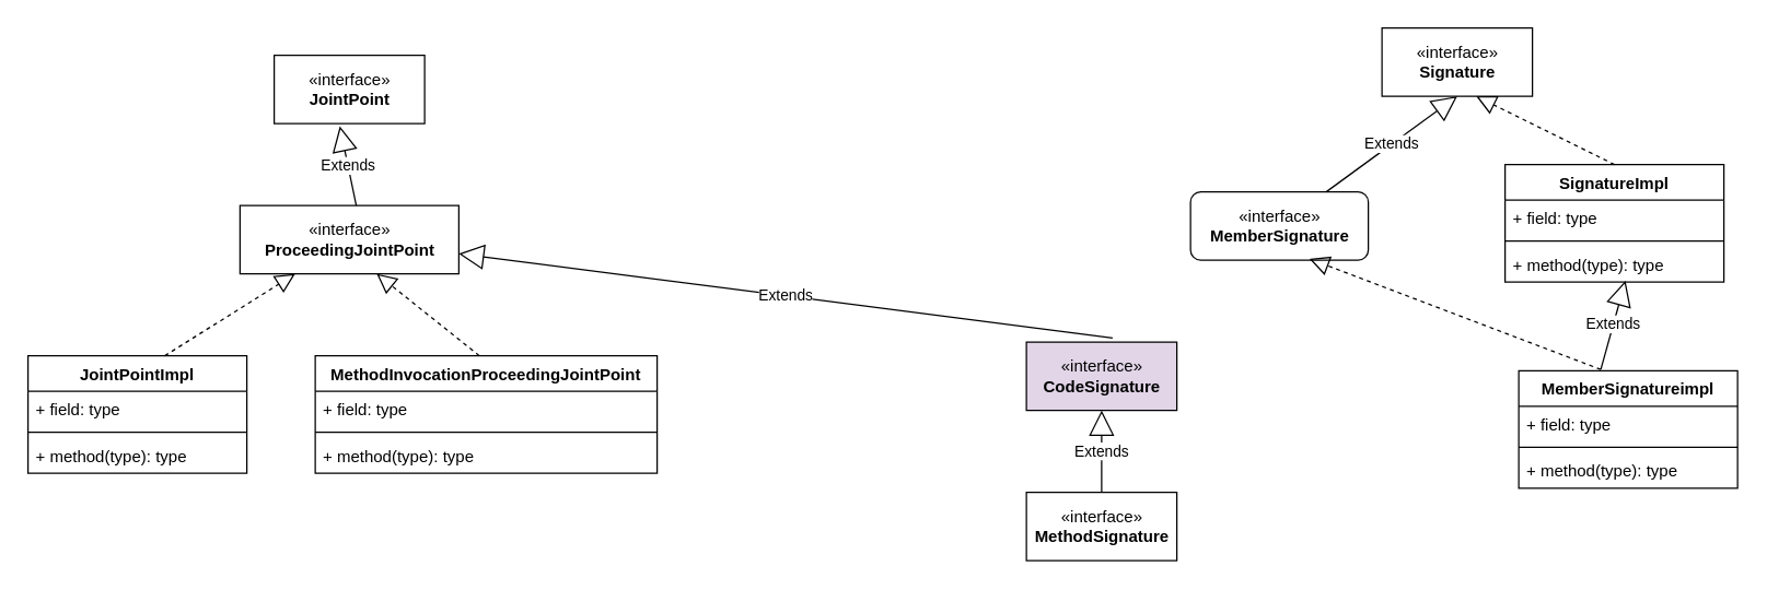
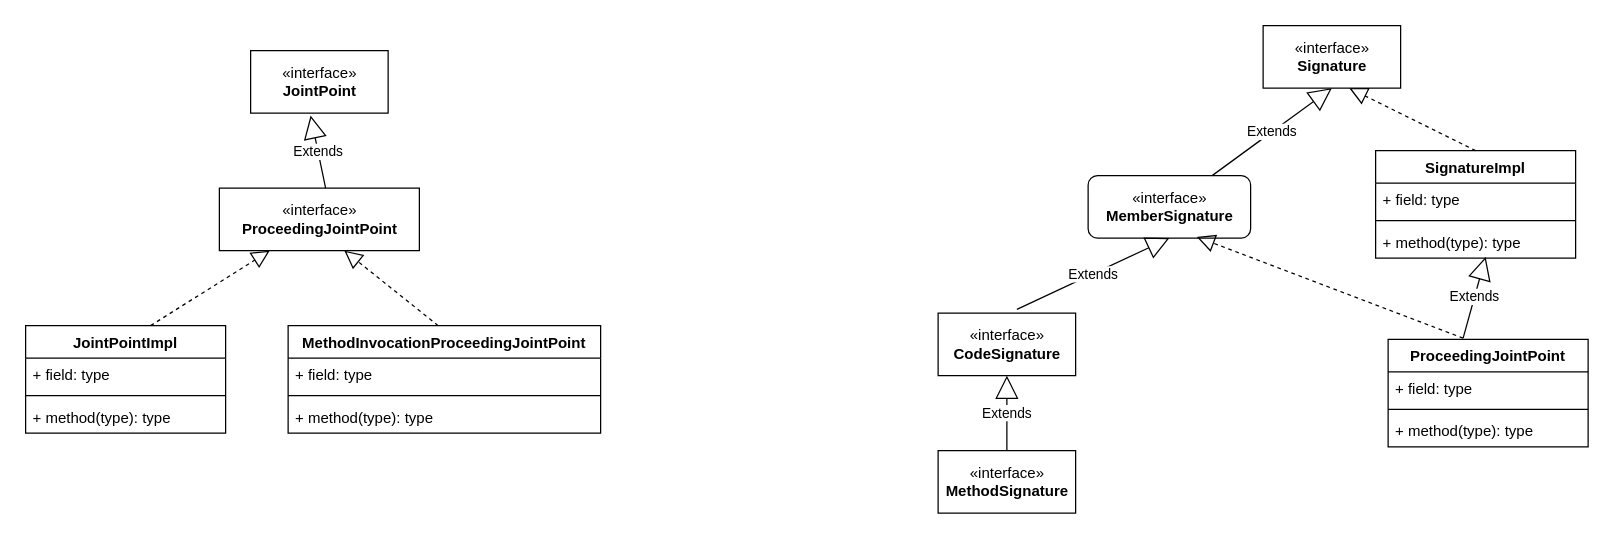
  <mxCell id="0" />
  <mxCell id="1" parent="0" />
  <mxCell id="2" value="«interface»&lt;br&gt;&lt;b&gt;JointPoint&lt;/b&gt;" style="html=1;" parent="1" vertex="1"><mxGeometry x="200" y="40" width="110" height="50" as="geometry" /></mxCell>
  <mxCell id="3" value="«interface»&lt;br&gt;&lt;b&gt;ProceedingJointPoint&lt;/b&gt;" style="html=1;" parent="1" vertex="1"><mxGeometry x="175" y="150" width="160" height="50" as="geometry" /></mxCell>
  <mxCell id="4" value="Extends" style="endArrow=block;endSize=16;endFill=0;html=1;entryX=0.436;entryY=1.04;entryDx=0;entryDy=0;entryPerimeter=0;" parent="1" target="2" edge="1"><mxGeometry width="160" relative="1" as="geometry"><mxPoint x="260" y="150" as="sourcePoint" /><mxPoint x="420" y="150" as="targetPoint" /></mxGeometry></mxCell>
  <mxCell id="5" value="«interface»&lt;br&gt;&lt;b&gt;Signature&lt;/b&gt;" style="html=1;" parent="1" vertex="1"><mxGeometry x="1010" y="20" width="110" height="50" as="geometry" /></mxCell>
  <mxCell id="6" value="«interface»&lt;br&gt;&lt;b&gt;MemberSignature&lt;/b&gt;" style="html=1;rounded=1;" parent="1" vertex="1"><mxGeometry x="870" y="140" width="130" height="50" as="geometry" /></mxCell>
  <mxCell id="7" value="Extends" style="endArrow=block;endSize=16;endFill=0;html=1;entryX=0.5;entryY=1;entryDx=0;entryDy=0;" parent="1" target="5" edge="1" source="6"><mxGeometry width="160" relative="1" as="geometry"><mxPoint x="800" y="150" as="sourcePoint" /><mxPoint x="960" y="150" as="targetPoint" /></mxGeometry></mxCell>
- <mxCell id="8" value="«interface»&lt;br&gt;&lt;b&gt;CodeSignature&lt;/b&gt;" style="html=1;fillColor=#e1d5e7;" parent="1" vertex="1"><mxGeometry x="750" y="250" width="110" height="50" as="geometry" /></mxCell>
- <mxCell id="9" value="Extends" style="endArrow=block;endSize=16;endFill=0;html=1;exitX=0.573;exitY=-0.06;exitDx=0;exitDy=0;exitPerimeter=0;" parent="1" source="8" target="3" edge="1"><mxGeometry width="160" relative="1" as="geometry"><mxPoint x="800" y="270" as="sourcePoint" /><mxPoint x="960" y="270" as="targetPoint" /></mxGeometry></mxCell>
+ <mxCell id="8" value="«interface»&lt;br&gt;&lt;b&gt;CodeSignature&lt;/b&gt;" style="html=1;" parent="1" vertex="1"><mxGeometry x="750" y="250" width="110" height="50" as="geometry" /></mxCell>
+ <mxCell id="9" value="Extends" style="endArrow=block;endSize=16;endFill=0;html=1;entryX=0.5;entryY=1;entryDx=0;entryDy=0;exitX=0.573;exitY=-0.06;exitDx=0;exitDy=0;exitPerimeter=0;" parent="1" source="8" target="6" edge="1"><mxGeometry width="160" relative="1" as="geometry"><mxPoint x="800" y="270" as="sourcePoint" /><mxPoint x="960" y="270" as="targetPoint" /></mxGeometry></mxCell>
  <mxCell id="10" value="«interface»&lt;br&gt;&lt;b&gt;MethodSignature&lt;/b&gt;" style="html=1;" parent="1" vertex="1"><mxGeometry x="750" y="360" width="110" height="50" as="geometry" /></mxCell>
  <mxCell id="11" value="Extends" style="endArrow=block;endSize=16;endFill=0;html=1;entryX=0.5;entryY=1;entryDx=0;entryDy=0;exitX=0.5;exitY=0;exitDx=0;exitDy=0;" parent="1" source="10" target="8" edge="1"><mxGeometry width="160" relative="1" as="geometry"><mxPoint x="800" y="350" as="sourcePoint" /><mxPoint x="960" y="350" as="targetPoint" /></mxGeometry></mxCell>
  <mxCell id="12" value="JointPointImpl" style="swimlane;fontStyle=1;align=center;verticalAlign=top;childLayout=stackLayout;horizontal=1;startSize=26;horizontalStack=0;resizeParent=1;resizeParentMax=0;resizeLast=0;collapsible=1;marginBottom=0;" parent="1" vertex="1"><mxGeometry x="20" y="260" width="160" height="86" as="geometry" /></mxCell>
  <mxCell id="13" value="" style="endArrow=block;dashed=1;endFill=0;endSize=12;html=1;" parent="12" target="3" edge="1"><mxGeometry width="160" relative="1" as="geometry"><mxPoint x="100" as="sourcePoint" /><mxPoint x="260" as="targetPoint" /></mxGeometry></mxCell>
  <mxCell id="14" value="+ field: type" style="text;strokeColor=none;fillColor=none;align=left;verticalAlign=top;spacingLeft=4;spacingRight=4;overflow=hidden;rotatable=0;points=[[0,0.5],[1,0.5]];portConstraint=eastwest;" parent="12" vertex="1"><mxGeometry y="26" width="160" height="26" as="geometry" /></mxCell>
  <mxCell id="15" value="" style="line;strokeWidth=1;fillColor=none;align=left;verticalAlign=middle;spacingTop=-1;spacingLeft=3;spacingRight=3;rotatable=0;labelPosition=right;points=[];portConstraint=eastwest;" parent="12" vertex="1"><mxGeometry y="52" width="160" height="8" as="geometry" /></mxCell>
  <mxCell id="16" value="+ method(type): type" style="text;strokeColor=none;fillColor=none;align=left;verticalAlign=top;spacingLeft=4;spacingRight=4;overflow=hidden;rotatable=0;points=[[0,0.5],[1,0.5]];portConstraint=eastwest;" parent="12" vertex="1"><mxGeometry y="60" width="160" height="26" as="geometry" /></mxCell>
  <mxCell id="17" value="MethodInvocationProceedingJointPoint" style="swimlane;fontStyle=1;align=center;verticalAlign=top;childLayout=stackLayout;horizontal=1;startSize=26;horizontalStack=0;resizeParent=1;resizeParentMax=0;resizeLast=0;collapsible=1;marginBottom=0;" parent="1" vertex="1"><mxGeometry x="230" y="260" width="250" height="86" as="geometry" /></mxCell>
  <mxCell id="18" value="" style="endArrow=block;dashed=1;endFill=0;endSize=12;html=1;entryX=0.625;entryY=1;entryDx=0;entryDy=0;entryPerimeter=0;" parent="17" target="3" edge="1"><mxGeometry width="160" relative="1" as="geometry"><mxPoint x="120" as="sourcePoint" /><mxPoint x="280" as="targetPoint" /></mxGeometry></mxCell>
  <mxCell id="19" value="+ field: type" style="text;strokeColor=none;fillColor=none;align=left;verticalAlign=top;spacingLeft=4;spacingRight=4;overflow=hidden;rotatable=0;points=[[0,0.5],[1,0.5]];portConstraint=eastwest;" parent="17" vertex="1"><mxGeometry y="26" width="250" height="26" as="geometry" /></mxCell>
  <mxCell id="20" value="" style="line;strokeWidth=1;fillColor=none;align=left;verticalAlign=middle;spacingTop=-1;spacingLeft=3;spacingRight=3;rotatable=0;labelPosition=right;points=[];portConstraint=eastwest;" parent="17" vertex="1"><mxGeometry y="52" width="250" height="8" as="geometry" /></mxCell>
  <mxCell id="21" value="+ method(type): type" style="text;strokeColor=none;fillColor=none;align=left;verticalAlign=top;spacingLeft=4;spacingRight=4;overflow=hidden;rotatable=0;points=[[0,0.5],[1,0.5]];portConstraint=eastwest;" parent="17" vertex="1"><mxGeometry y="60" width="250" height="26" as="geometry" /></mxCell>
  <mxCell id="22" value="SignatureImpl" style="swimlane;fontStyle=1;align=center;verticalAlign=top;childLayout=stackLayout;horizontal=1;startSize=26;horizontalStack=0;resizeParent=1;resizeParentMax=0;resizeLast=0;collapsible=1;marginBottom=0;" vertex="1" parent="1"><mxGeometry x="1100" y="120" width="160" height="86" as="geometry" /></mxCell>
  <mxCell id="23" value="" style="endArrow=block;dashed=1;endFill=0;endSize=12;html=1;entryX=0.627;entryY=1;entryDx=0;entryDy=0;entryPerimeter=0;" edge="1" parent="22" target="5"><mxGeometry width="160" relative="1" as="geometry"><mxPoint x="80" as="sourcePoint" /><mxPoint x="240" as="targetPoint" /></mxGeometry></mxCell>
  <mxCell id="24" value="+ field: type" style="text;strokeColor=none;fillColor=none;align=left;verticalAlign=top;spacingLeft=4;spacingRight=4;overflow=hidden;rotatable=0;points=[[0,0.5],[1,0.5]];portConstraint=eastwest;" vertex="1" parent="22"><mxGeometry y="26" width="160" height="26" as="geometry" /></mxCell>
  <mxCell id="25" value="" style="line;strokeWidth=1;fillColor=none;align=left;verticalAlign=middle;spacingTop=-1;spacingLeft=3;spacingRight=3;rotatable=0;labelPosition=right;points=[];portConstraint=eastwest;" vertex="1" parent="22"><mxGeometry y="52" width="160" height="8" as="geometry" /></mxCell>
  <mxCell id="26" value="+ method(type): type" style="text;strokeColor=none;fillColor=none;align=left;verticalAlign=top;spacingLeft=4;spacingRight=4;overflow=hidden;rotatable=0;points=[[0,0.5],[1,0.5]];portConstraint=eastwest;" vertex="1" parent="22"><mxGeometry y="60" width="160" height="26" as="geometry" /></mxCell>
- <mxCell id="27" value="MemberSignatureimpl" style="swimlane;fontStyle=1;align=center;verticalAlign=top;childLayout=stackLayout;horizontal=1;startSize=26;horizontalStack=0;resizeParent=1;resizeParentMax=0;resizeLast=0;collapsible=1;marginBottom=0;" vertex="1" parent="1"><mxGeometry x="1110" y="271" width="160" height="86" as="geometry" /></mxCell>
+ <mxCell id="27" value="ProceedingJointPoint" style="swimlane;fontStyle=1;align=center;verticalAlign=top;childLayout=stackLayout;horizontal=1;startSize=26;horizontalStack=0;resizeParent=1;resizeParentMax=0;resizeLast=0;collapsible=1;marginBottom=0;" vertex="1" parent="1"><mxGeometry x="1110" y="271" width="160" height="86" as="geometry" /></mxCell>
  <mxCell id="28" value="+ field: type" style="text;strokeColor=none;fillColor=none;align=left;verticalAlign=top;spacingLeft=4;spacingRight=4;overflow=hidden;rotatable=0;points=[[0,0.5],[1,0.5]];portConstraint=eastwest;" vertex="1" parent="27"><mxGeometry y="26" width="160" height="26" as="geometry" /></mxCell>
  <mxCell id="29" value="" style="line;strokeWidth=1;fillColor=none;align=left;verticalAlign=middle;spacingTop=-1;spacingLeft=3;spacingRight=3;rotatable=0;labelPosition=right;points=[];portConstraint=eastwest;" vertex="1" parent="27"><mxGeometry y="52" width="160" height="8" as="geometry" /></mxCell>
  <mxCell id="30" value="+ method(type): type" style="text;strokeColor=none;fillColor=none;align=left;verticalAlign=top;spacingLeft=4;spacingRight=4;overflow=hidden;rotatable=0;points=[[0,0.5],[1,0.5]];portConstraint=eastwest;" vertex="1" parent="27"><mxGeometry y="60" width="160" height="26" as="geometry" /></mxCell>
  <mxCell id="31" value="Extends" style="endArrow=block;endSize=16;endFill=0;html=1;entryX=0.55;entryY=0.962;entryDx=0;entryDy=0;entryPerimeter=0;" edge="1" parent="27" target="26"><mxGeometry width="160" relative="1" as="geometry"><mxPoint x="60" y="-1" as="sourcePoint" /><mxPoint x="220" y="-1" as="targetPoint" /></mxGeometry></mxCell>
  <mxCell id="32" value="" style="endArrow=block;dashed=1;endFill=0;endSize=12;html=1;entryX=0.669;entryY=0.98;entryDx=0;entryDy=0;entryPerimeter=0;" edge="1" parent="27" target="6"><mxGeometry width="160" relative="1" as="geometry"><mxPoint x="60" y="-1" as="sourcePoint" /><mxPoint x="220" y="-1" as="targetPoint" /></mxGeometry></mxCell>
